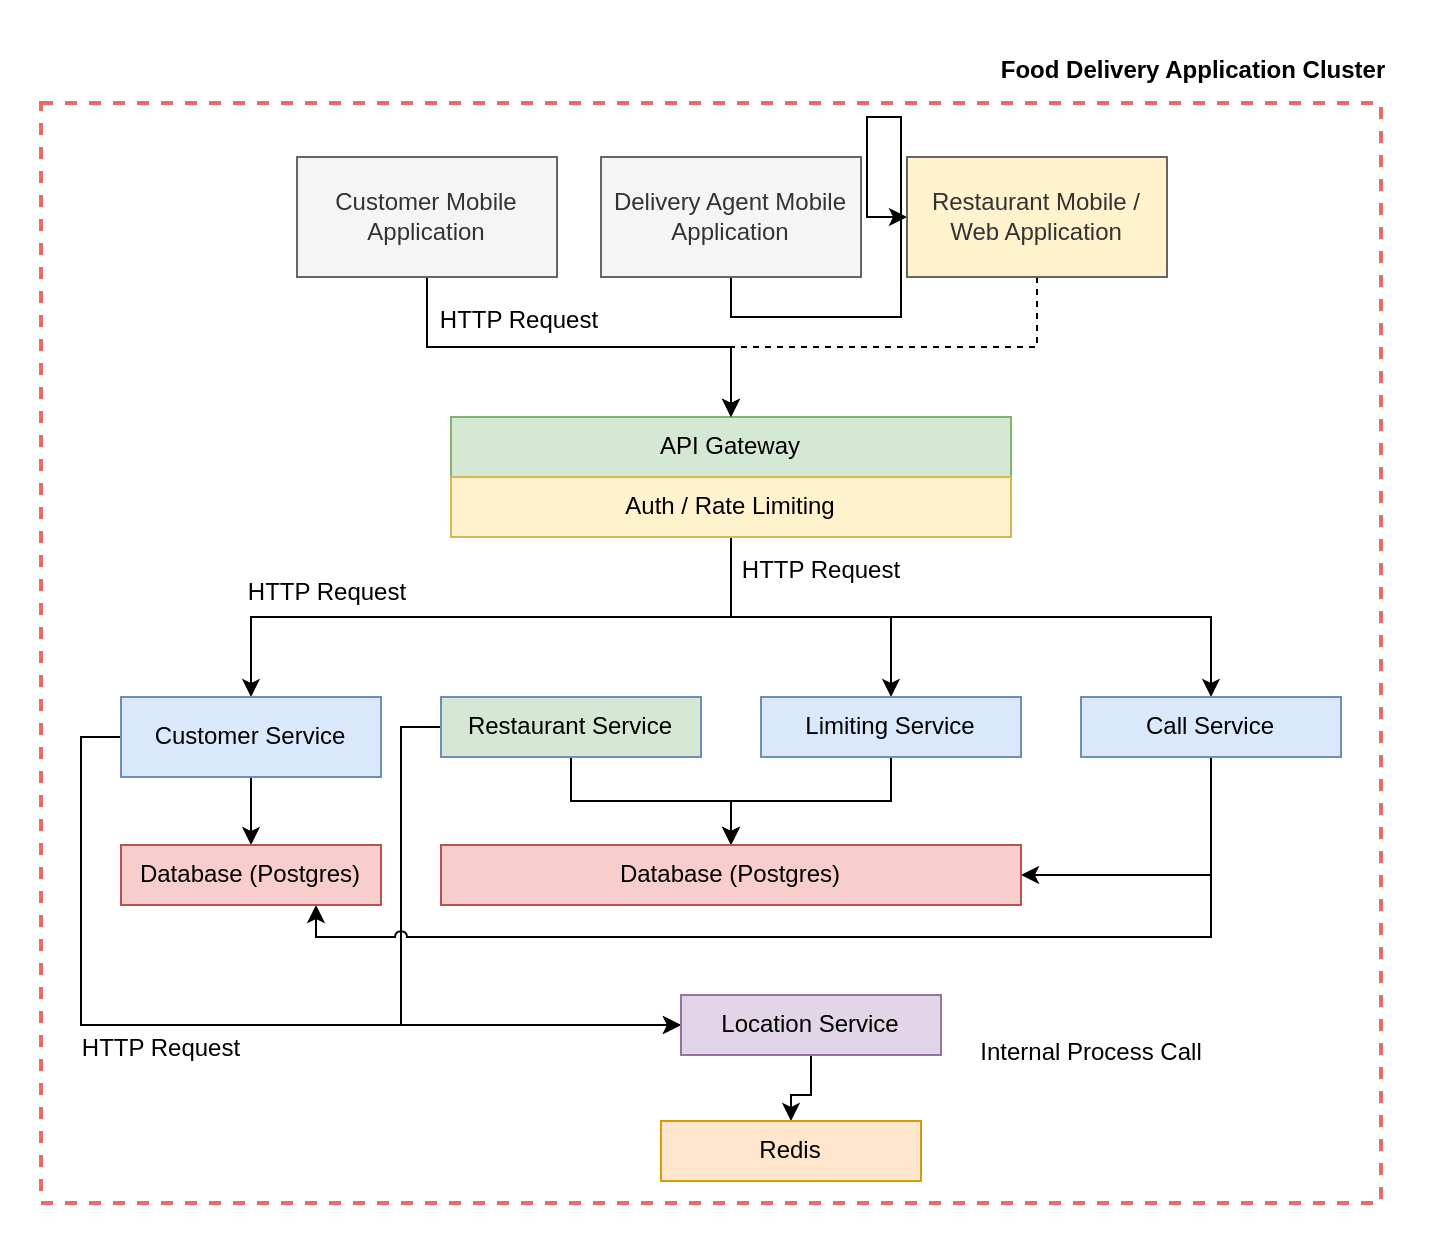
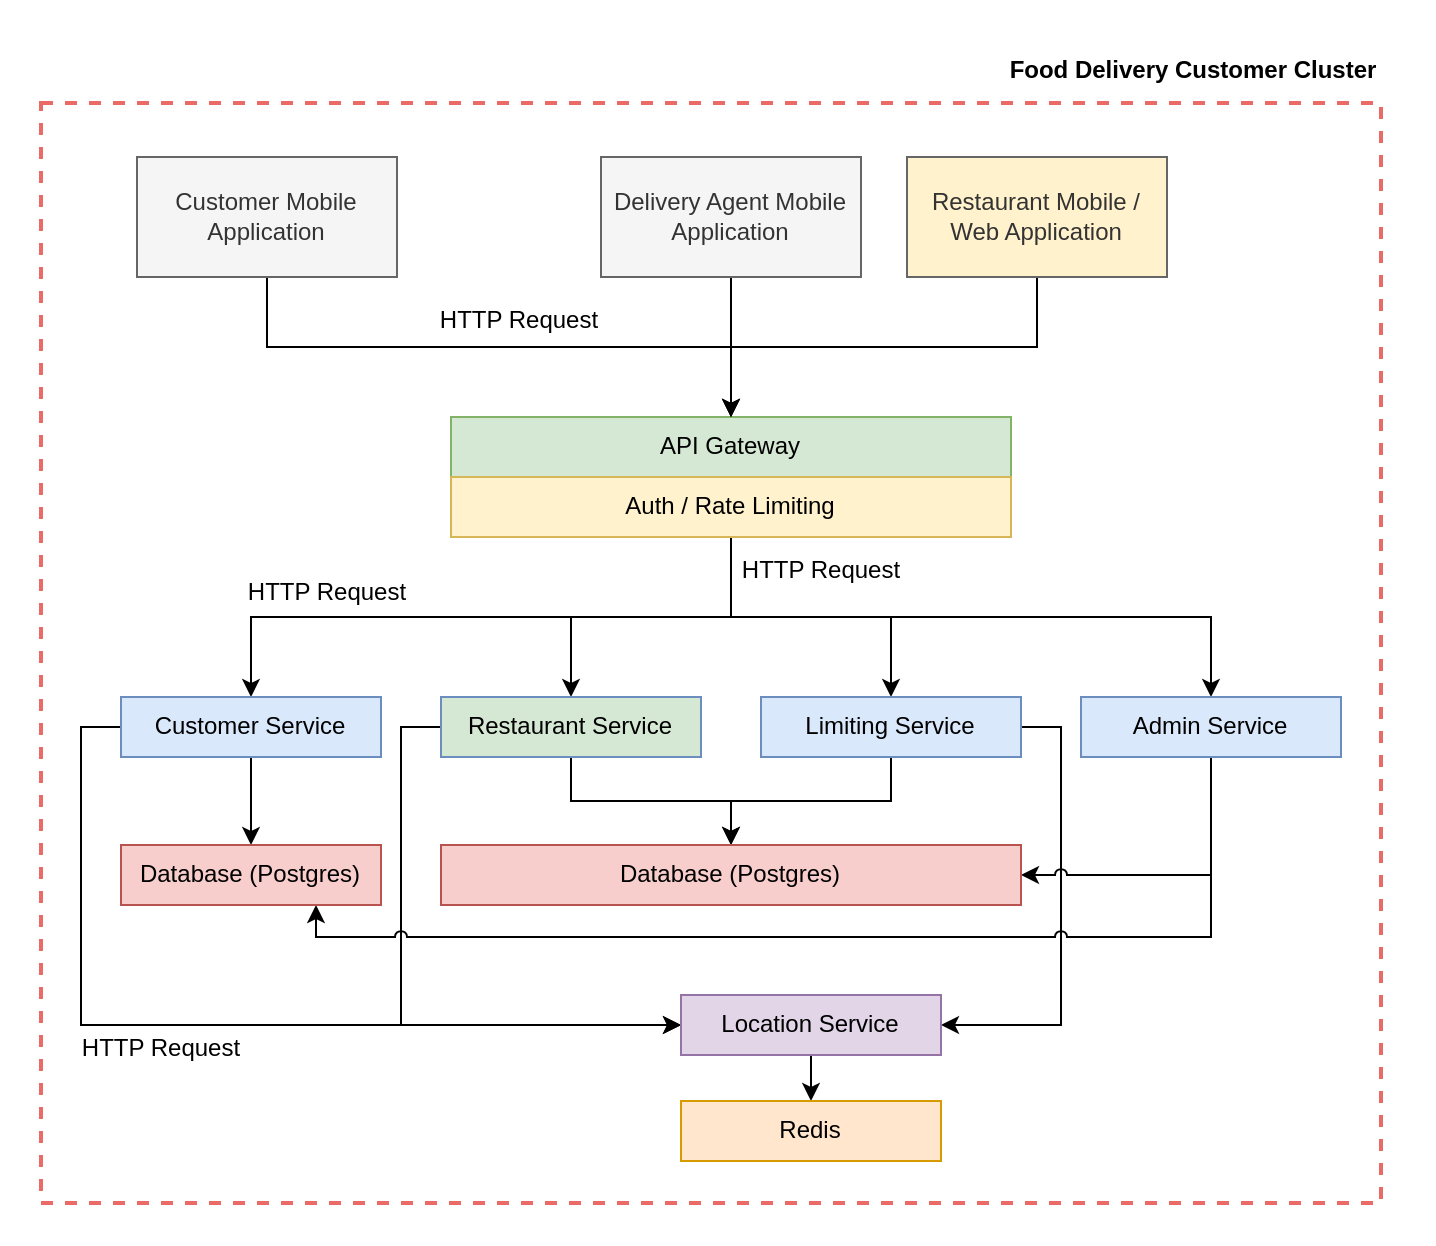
  <mxCell id="0" />
  <mxCell id="1" parent="0" />
  <mxCell id="2" value="" style="rounded=0;whiteSpace=wrap;html=1;fillColor=none;strokeColor=#EA6B66;dashed=1;strokeWidth=2;" vertex="1" parent="1"><mxGeometry x="20" y="51" width="670" height="550" as="geometry" /></mxCell>
  <mxCell id="3" value="API Gateway" style="rounded=0;whiteSpace=wrap;html=1;fillColor=#d5e8d4;strokeColor=#82b366;" vertex="1" parent="1"><mxGeometry x="225" y="208" width="280" height="30" as="geometry" /></mxCell>
  <mxCell id="4" style="edgeStyle=orthogonalEdgeStyle;rounded=0;orthogonalLoop=1;jettySize=auto;html=1;exitX=0.5;exitY=1;exitDx=0;exitDy=0;" edge="1" parent="1" source="8" target="11"><mxGeometry relative="1" as="geometry" /></mxCell>
  <mxCell id="5" style="edgeStyle=orthogonalEdgeStyle;rounded=0;orthogonalLoop=1;jettySize=auto;html=1;exitX=0.5;exitY=1;exitDx=0;exitDy=0;" edge="1" parent="1" source="8" target="17"><mxGeometry relative="1" as="geometry" /></mxCell>
  <mxCell id="6" style="edgeStyle=orthogonalEdgeStyle;rounded=0;orthogonalLoop=1;jettySize=auto;html=1;exitX=0.5;exitY=1;exitDx=0;exitDy=0;" edge="1" parent="1" source="8" target="22"><mxGeometry relative="1" as="geometry" /></mxCell>
+ <mxCell id="7" style="edgeStyle=orthogonalEdgeStyle;rounded=0;orthogonalLoop=1;jettySize=auto;html=1;exitX=0.5;exitY=1;exitDx=0;exitDy=0;" edge="1" parent="1" source="8" target="14"><mxGeometry relative="1" as="geometry" /></mxCell>
  <mxCell id="8" value="Auth / Rate Limiting" style="rounded=0;whiteSpace=wrap;html=1;fillColor=#fff2cc;strokeColor=#d6b656;" vertex="1" parent="1"><mxGeometry x="225" y="238" width="280" height="30" as="geometry" /></mxCell>
  <mxCell id="9" style="edgeStyle=orthogonalEdgeStyle;rounded=0;orthogonalLoop=1;jettySize=auto;html=1;exitX=0.5;exitY=1;exitDx=0;exitDy=0;" edge="1" parent="1" source="11" target="29"><mxGeometry relative="1" as="geometry" /></mxCell>
  <mxCell id="10" style="edgeStyle=orthogonalEdgeStyle;rounded=0;orthogonalLoop=1;jettySize=auto;html=1;exitX=0;exitY=0.5;exitDx=0;exitDy=0;entryX=0;entryY=0.5;entryDx=0;entryDy=0;" edge="1" parent="1" source="11" target="19"><mxGeometry relative="1" as="geometry" /></mxCell>
- <mxCell id="11" value="Customer Service" style="rounded=0;whiteSpace=wrap;html=1;fillColor=#dae8fc;strokeColor=#6c8ebf;" vertex="1" parent="1"><mxGeometry x="60" y="348" width="130" height="40" as="geometry" /></mxCell>
+ <mxCell id="11" value="Customer Service" style="rounded=0;whiteSpace=wrap;html=1;fillColor=#dae8fc;strokeColor=#6c8ebf;" vertex="1" parent="1"><mxGeometry x="60" y="348" width="130" height="30" as="geometry" /></mxCell>
  <mxCell id="12" style="edgeStyle=orthogonalEdgeStyle;rounded=0;orthogonalLoop=1;jettySize=auto;html=1;exitX=0.5;exitY=1;exitDx=0;exitDy=0;" edge="1" parent="1" source="14" target="30"><mxGeometry relative="1" as="geometry" /></mxCell>
  <mxCell id="13" style="edgeStyle=orthogonalEdgeStyle;rounded=0;orthogonalLoop=1;jettySize=auto;html=1;exitX=0;exitY=0.5;exitDx=0;exitDy=0;entryX=0;entryY=0.5;entryDx=0;entryDy=0;" edge="1" parent="1" source="14" target="19"><mxGeometry relative="1" as="geometry" /></mxCell>
  <mxCell id="14" value="Restaurant Service" style="rounded=0;whiteSpace=wrap;html=1;fillColor=#d5e8d4;strokeColor=#6c8ebf;" vertex="1" parent="1"><mxGeometry x="220" y="348" width="130" height="30" as="geometry" /></mxCell>
  <mxCell id="15" style="edgeStyle=orthogonalEdgeStyle;rounded=0;orthogonalLoop=1;jettySize=auto;html=1;exitX=0.5;exitY=1;exitDx=0;exitDy=0;entryX=0.5;entryY=0;entryDx=0;entryDy=0;" edge="1" parent="1" source="17" target="30"><mxGeometry relative="1" as="geometry" /></mxCell>
+ <mxCell id="16" style="edgeStyle=orthogonalEdgeStyle;rounded=0;orthogonalLoop=1;jettySize=auto;html=1;exitX=1;exitY=0.5;exitDx=0;exitDy=0;entryX=1;entryY=0.5;entryDx=0;entryDy=0;jumpStyle=arc;" edge="1" parent="1" source="17" target="19"><mxGeometry relative="1" as="geometry" /></mxCell>
  <mxCell id="17" value="Limiting Service" style="rounded=0;whiteSpace=wrap;html=1;fillColor=#dae8fc;strokeColor=#6c8ebf;" vertex="1" parent="1"><mxGeometry x="380" y="348" width="130" height="30" as="geometry" /></mxCell>
  <mxCell id="18" style="edgeStyle=orthogonalEdgeStyle;rounded=0;orthogonalLoop=1;jettySize=auto;html=1;exitX=0.5;exitY=1;exitDx=0;exitDy=0;" edge="1" parent="1" source="19" target="31"><mxGeometry relative="1" as="geometry" /></mxCell>
  <mxCell id="19" value="Location Service" style="rounded=0;whiteSpace=wrap;html=1;fillColor=#e1d5e7;strokeColor=#9673a6;" vertex="1" parent="1"><mxGeometry x="340" y="497" width="130" height="30" as="geometry" /></mxCell>
  <mxCell id="20" style="edgeStyle=orthogonalEdgeStyle;rounded=0;orthogonalLoop=1;jettySize=auto;html=1;exitX=0.5;exitY=1;exitDx=0;exitDy=0;entryX=1;entryY=0.5;entryDx=0;entryDy=0;jumpStyle=arc;" edge="1" parent="1" source="22" target="30"><mxGeometry relative="1" as="geometry" /></mxCell>
  <mxCell id="21" style="edgeStyle=orthogonalEdgeStyle;rounded=0;orthogonalLoop=1;jettySize=auto;html=1;exitX=0.5;exitY=1;exitDx=0;exitDy=0;entryX=0.75;entryY=1;entryDx=0;entryDy=0;jumpStyle=arc;" edge="1" parent="1" source="22" target="29"><mxGeometry relative="1" as="geometry"><Array as="points"><mxPoint x="605" y="468" /><mxPoint x="158" y="468" /></Array></mxGeometry></mxCell>
- <mxCell id="22" value="Call Service" style="rounded=0;whiteSpace=wrap;html=1;fillColor=#dae8fc;strokeColor=#6c8ebf;" vertex="1" parent="1"><mxGeometry x="540" y="348" width="130" height="30" as="geometry" /></mxCell>
+ <mxCell id="22" value="Admin Service" style="rounded=0;whiteSpace=wrap;html=1;fillColor=#dae8fc;strokeColor=#6c8ebf;" vertex="1" parent="1"><mxGeometry x="540" y="348" width="130" height="30" as="geometry" /></mxCell>
  <mxCell id="23" style="edgeStyle=orthogonalEdgeStyle;rounded=0;orthogonalLoop=1;jettySize=auto;html=1;exitX=0.5;exitY=1;exitDx=0;exitDy=0;" edge="1" parent="1" source="24" target="3"><mxGeometry relative="1" as="geometry" /></mxCell>
- <mxCell id="24" value="Customer Mobile Application" style="rounded=0;whiteSpace=wrap;html=1;fillColor=#f5f5f5;fontColor=#333333;strokeColor=#666666;" vertex="1" parent="1"><mxGeometry x="148" y="78" width="130" height="60" as="geometry" /></mxCell>
- <mxCell id="25" style="edgeStyle=orthogonalEdgeStyle;rounded=0;orthogonalLoop=1;jettySize=auto;html=1;exitX=0.5;exitY=1;exitDx=0;exitDy=0;" edge="1" parent="1" source="26" target="28"><mxGeometry relative="1" as="geometry" /></mxCell>
+ <mxCell id="24" value="Customer Mobile Application" style="rounded=0;whiteSpace=wrap;html=1;fillColor=#f5f5f5;fontColor=#333333;strokeColor=#666666;" vertex="1" parent="1"><mxGeometry x="68" y="78" width="130" height="60" as="geometry" /></mxCell>
+ <mxCell id="25" style="edgeStyle=orthogonalEdgeStyle;rounded=0;orthogonalLoop=1;jettySize=auto;html=1;exitX=0.5;exitY=1;exitDx=0;exitDy=0;" edge="1" parent="1" source="26" target="3"><mxGeometry relative="1" as="geometry" /></mxCell>
  <mxCell id="26" value="Delivery Agent Mobile Application" style="rounded=0;whiteSpace=wrap;html=1;fillColor=#f5f5f5;fontColor=#333333;strokeColor=#666666;" vertex="1" parent="1"><mxGeometry x="300" y="78" width="130" height="60" as="geometry" /></mxCell>
- <mxCell id="27" style="edgeStyle=orthogonalEdgeStyle;rounded=0;orthogonalLoop=1;jettySize=auto;html=1;exitX=0.5;exitY=1;exitDx=0;exitDy=0;entryX=0.5;entryY=0;entryDx=0;entryDy=0;dashed=1;" edge="1" parent="1" source="28" target="3"><mxGeometry relative="1" as="geometry" /></mxCell>
+ <mxCell id="27" style="edgeStyle=orthogonalEdgeStyle;rounded=0;orthogonalLoop=1;jettySize=auto;html=1;exitX=0.5;exitY=1;exitDx=0;exitDy=0;entryX=0.5;entryY=0;entryDx=0;entryDy=0;" edge="1" parent="1" source="28" target="3"><mxGeometry relative="1" as="geometry" /></mxCell>
  <mxCell id="28" value="Restaurant Mobile / Web Application" style="rounded=0;whiteSpace=wrap;html=1;fillColor=#fff2cc;fontColor=#333333;strokeColor=#666666;" vertex="1" parent="1"><mxGeometry x="453" y="78" width="130" height="60" as="geometry" /></mxCell>
  <mxCell id="29" value="Database (Postgres)" style="rounded=0;whiteSpace=wrap;html=1;fillColor=#f8cecc;strokeColor=#b85450;" vertex="1" parent="1"><mxGeometry x="60" y="422" width="130" height="30" as="geometry" /></mxCell>
  <mxCell id="30" value="Database (Postgres)" style="rounded=0;whiteSpace=wrap;html=1;fillColor=#f8cecc;strokeColor=#b85450;" vertex="1" parent="1"><mxGeometry x="220" y="422" width="290" height="30" as="geometry" /></mxCell>
- <mxCell id="31" value="Redis" style="rounded=0;whiteSpace=wrap;html=1;fillColor=#ffe6cc;strokeColor=#d79b00;" vertex="1" parent="1"><mxGeometry x="330" y="560" width="130" height="30" as="geometry" /></mxCell>
+ <mxCell id="31" value="Redis" style="rounded=0;whiteSpace=wrap;html=1;fillColor=#ffe6cc;strokeColor=#d79b00;" vertex="1" parent="1"><mxGeometry x="340" y="550" width="130" height="30" as="geometry" /></mxCell>
  <mxCell id="32" value="HTTP Request" style="text;html=1;align=center;verticalAlign=middle;resizable=0;points=[];autosize=1;strokeColor=none;fillColor=none;" vertex="1" parent="1"><mxGeometry x="360" y="270" width="100" height="30" as="geometry" /></mxCell>
  <mxCell id="33" value="HTTP Request" style="text;html=1;align=center;verticalAlign=middle;resizable=0;points=[];autosize=1;strokeColor=none;fillColor=none;" vertex="1" parent="1"><mxGeometry x="209" y="145" width="100" height="30" as="geometry" /></mxCell>
  <mxCell id="34" value="HTTP Request" style="text;html=1;align=center;verticalAlign=middle;resizable=0;points=[];autosize=1;strokeColor=none;fillColor=none;" vertex="1" parent="1"><mxGeometry x="113" y="281" width="100" height="30" as="geometry" /></mxCell>
- <mxCell id="35" value="Internal Process Call" style="text;html=1;align=center;verticalAlign=middle;resizable=0;points=[];autosize=1;strokeColor=none;fillColor=none;" vertex="1" parent="1"><mxGeometry x="480" y="511" width="130" height="30" as="geometry" /></mxCell>
  <mxCell id="36" value="HTTP Request" style="text;html=1;align=center;verticalAlign=middle;resizable=0;points=[];autosize=1;strokeColor=none;fillColor=none;" vertex="1" parent="1"><mxGeometry x="30" y="509" width="100" height="30" as="geometry" /></mxCell>
- <mxCell id="37" value="Food Delivery Application Cluster" style="text;html=1;align=center;verticalAlign=middle;resizable=0;points=[];autosize=1;strokeColor=none;fillColor=none;fontStyle=1" vertex="1" parent="1"><mxGeometry x="496" y="20" width="200" height="30" as="geometry" /></mxCell>
+ <mxCell id="37" value="Food Delivery Customer Cluster" style="text;html=1;align=center;verticalAlign=middle;resizable=0;points=[];autosize=1;strokeColor=none;fillColor=none;fontStyle=1" vertex="1" parent="1"><mxGeometry x="496" y="20" width="200" height="30" as="geometry" /></mxCell>
